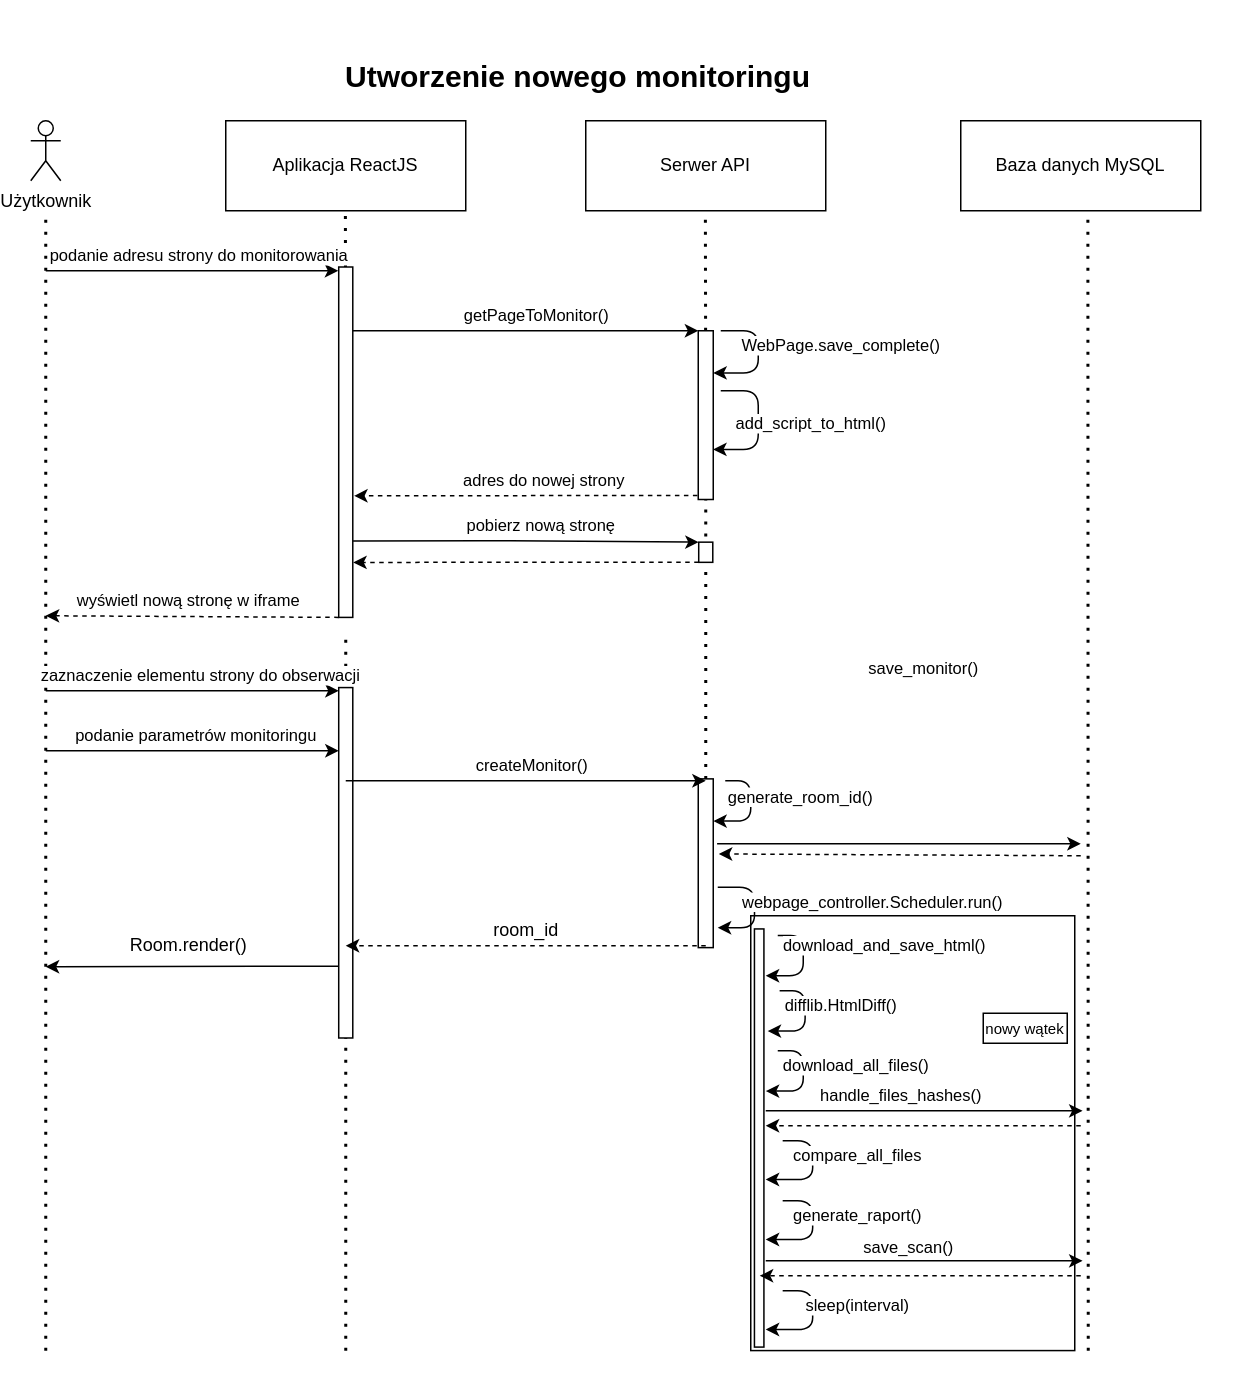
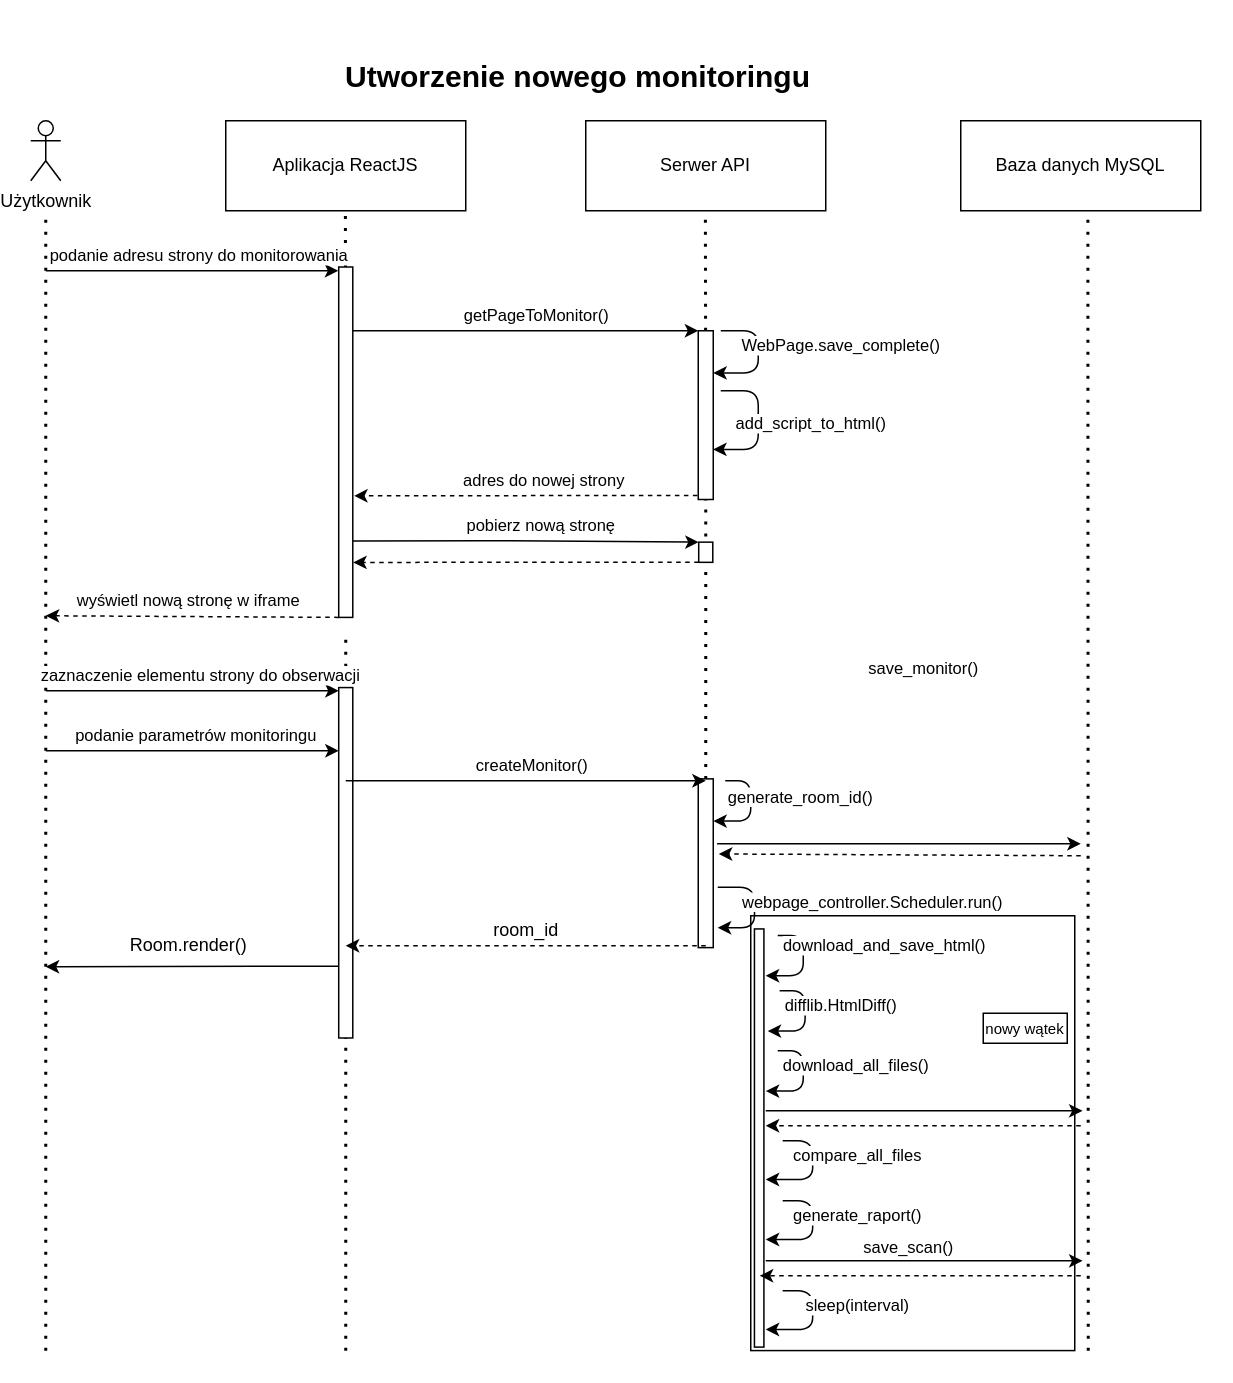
  <mxCell id="0" />
  <mxCell id="1" parent="0" />
  <mxCell id="2" value="Aplikacja ReactJS" style="rounded=0;whiteSpace=wrap;html=1;fillColor=none;" parent="1" vertex="1"><mxGeometry x="150" y="80" width="160" height="60" as="geometry" /></mxCell>
  <mxCell id="3" value="&lt;b&gt;&lt;font style=&quot;font-size: 20px&quot;&gt;Utworzenie nowego monitoringu&lt;/font&gt;&lt;/b&gt;" style="text;html=1;strokeColor=none;fillColor=none;align=center;verticalAlign=middle;whiteSpace=wrap;rounded=0;" parent="1" vertex="1"><mxGeometry x="150" width="470" height="60" as="geometry" y="20" /></mxCell>
  <mxCell id="4" value="Serwer API" style="rounded=0;whiteSpace=wrap;html=1;fillColor=none;" parent="1" vertex="1"><mxGeometry x="390" y="80" width="160" height="60" as="geometry" /></mxCell>
  <mxCell id="5" value="Baza danych MySQL" style="rounded=0;whiteSpace=wrap;html=1;fillColor=none;" parent="1" vertex="1"><mxGeometry x="640" y="80" width="160" height="60" as="geometry" /></mxCell>
  <mxCell id="6" value="Użytkownik" style="shape=umlActor;verticalLabelPosition=bottom;verticalAlign=top;html=1;outlineConnect=0;fillColor=none;" parent="1" vertex="1"><mxGeometry x="20" y="80" width="20" height="40" as="geometry" /></mxCell>
  <mxCell id="7" value="" style="endArrow=none;dashed=1;html=1;dashPattern=1 3;strokeWidth=2;" parent="1" source="19" edge="1"><mxGeometry width="50" height="50" relative="1" as="geometry"><mxPoint x="230" y="740" as="sourcePoint" /><mxPoint x="229.76" y="140" as="targetPoint" /></mxGeometry></mxCell>
  <mxCell id="8" value="" style="endArrow=none;dashed=1;html=1;dashPattern=1 3;strokeWidth=2;entryX=0.5;entryY=1;entryDx=0;entryDy=0;" parent="1" edge="1" source="28"><mxGeometry width="50" height="50" relative="1" as="geometry"><mxPoint x="470" y="518" as="sourcePoint" /><mxPoint x="469.75" y="140" as="targetPoint" /></mxGeometry></mxCell>
  <mxCell id="9" value="" style="endArrow=none;dashed=1;html=1;dashPattern=1 3;strokeWidth=2;entryX=0.5;entryY=1;entryDx=0;entryDy=0;" parent="1" edge="1"><mxGeometry width="50" height="50" relative="1" as="geometry"><mxPoint x="725" y="900" as="sourcePoint" /><mxPoint x="724.75" y="140" as="targetPoint" /></mxGeometry></mxCell>
  <mxCell id="10" value="" style="endArrow=none;dashed=1;html=1;dashPattern=1 3;strokeWidth=2;" parent="1" edge="1"><mxGeometry width="50" height="50" relative="1" as="geometry"><mxPoint x="30" y="900" as="sourcePoint" /><mxPoint x="30" y="140" as="targetPoint" /></mxGeometry></mxCell>
  <mxCell id="11" value="podanie adresu strony do   monitorowania" style="endArrow=classic;html=1;" parent="1" edge="1"><mxGeometry x="0.05" y="10" width="50" height="50" relative="1" as="geometry"><mxPoint x="30" y="180" as="sourcePoint" /><mxPoint x="225" y="180" as="targetPoint" /><mxPoint as="offset" /></mxGeometry></mxCell>
  <mxCell id="12" value="getPageToMonitor()" style="endArrow=classic;html=1;entryX=1;entryY=0;entryDx=0;entryDy=0;" parent="1" edge="1" target="28"><mxGeometry x="0.083" y="10" width="50" height="50" relative="1" as="geometry"><mxPoint x="230" y="220" as="sourcePoint" /><mxPoint x="470" y="220" as="targetPoint" /><mxPoint as="offset" /><Array as="points"><mxPoint x="340" y="220" /></Array></mxGeometry></mxCell>
  <mxCell id="13" value="WebPage.save_complete()" style="edgeStyle=elbowEdgeStyle;elbow=horizontal;endArrow=classic;html=1;entryX=0.75;entryY=1;entryDx=0;entryDy=0;" parent="1" target="28" edge="1"><mxGeometry x="-0.158" y="55" width="50" height="50" relative="1" as="geometry"><mxPoint x="480" y="220" as="sourcePoint" /><mxPoint x="530" y="170" as="targetPoint" /><Array as="points"><mxPoint x="505" y="230" /></Array><mxPoint as="offset" /></mxGeometry></mxCell>
  <mxCell id="14" value="add_script_to_html()" style="edgeStyle=elbowEdgeStyle;elbow=horizontal;endArrow=classic;html=1;entryX=0.297;entryY=0.99;entryDx=0;entryDy=0;entryPerimeter=0;" parent="1" edge="1" target="28"><mxGeometry y="35" width="50" height="50" relative="1" as="geometry"><mxPoint x="480" y="260" as="sourcePoint" /><mxPoint x="480" y="300" as="targetPoint" /><Array as="points"><mxPoint x="505" y="270" /></Array><mxPoint as="offset" /></mxGeometry></mxCell>
  <mxCell id="15" value="" style="endArrow=classic;html=1;dashed=1;entryX=0.347;entryY=1.095;entryDx=0;entryDy=0;entryPerimeter=0;exitX=0.024;exitY=-0.056;exitDx=0;exitDy=0;exitPerimeter=0;" parent="1" edge="1" target="19" source="28"><mxGeometry width="50" height="50" relative="1" as="geometry"><mxPoint x="460" y="330" as="sourcePoint" /><mxPoint x="230" y="330" as="targetPoint" /></mxGeometry></mxCell>
  <mxCell id="16" value="adres do nowej strony" style="edgeLabel;html=1;align=center;verticalAlign=middle;resizable=0;points=[];" parent="15" vertex="1" connectable="0"><mxGeometry x="0.302" relative="1" as="geometry"><mxPoint x="46.47" y="-10" as="offset" /></mxGeometry></mxCell>
  <mxCell id="17" value="pobierz nową stronę" style="endArrow=classic;html=1;entryX=1;entryY=0;entryDx=0;entryDy=0;exitX=0.218;exitY=1.019;exitDx=0;exitDy=0;exitPerimeter=0;" parent="1" edge="1" target="32" source="19"><mxGeometry x="0.083" y="10" width="50" height="50" relative="1" as="geometry"><mxPoint x="220" y="360" as="sourcePoint" /><mxPoint x="470" y="360" as="targetPoint" /><mxPoint as="offset" /><Array as="points"><mxPoint x="330" y="360" /></Array></mxGeometry></mxCell>
  <mxCell id="18" value="" style="endArrow=classic;html=1;dashed=1;exitX=0;exitY=0;exitDx=0;exitDy=0;entryX=0.157;entryY=1.03;entryDx=0;entryDy=0;entryPerimeter=0;" parent="1" edge="1" target="19" source="32"><mxGeometry width="50" height="50" relative="1" as="geometry"><mxPoint x="463" y="370" as="sourcePoint" /><mxPoint x="236" y="370" as="targetPoint" /></mxGeometry></mxCell>
  <mxCell id="19" value="" style="rounded=0;whiteSpace=wrap;html=1;rotation=-90;" parent="1" vertex="1"><mxGeometry x="113.2" y="289.61" width="233.6" height="9.38" as="geometry" /></mxCell>
  <mxCell id="20" value="" style="endArrow=none;dashed=1;html=1;dashPattern=1 3;strokeWidth=2;" parent="1" edge="1"><mxGeometry width="50" height="50" relative="1" as="geometry"><mxPoint x="230" y="900" as="sourcePoint" /><mxPoint x="230" y="420" as="targetPoint" /></mxGeometry></mxCell>
  <mxCell id="21" value="" style="endArrow=classic;html=1;dashed=1;exitX=0;exitY=0;exitDx=0;exitDy=0;" parent="1" source="19" edge="1"><mxGeometry width="50" height="50" relative="1" as="geometry"><mxPoint x="220" y="403" as="sourcePoint" /><mxPoint x="30" y="410" as="targetPoint" /></mxGeometry></mxCell>
  <mxCell id="22" value="wyświetl nową stronę w iframe" style="text;html=1;align=center;verticalAlign=middle;resizable=0;points=[];autosize=1;fontSize=11;" parent="1" vertex="1"><mxGeometry x="30" y="390" width="190" height="20" as="geometry" /></mxCell>
  <mxCell id="23" value="zaznaczenie elementu strony do obserwacji" style="endArrow=classic;html=1;entryX=0.991;entryY=-0.003;entryDx=0;entryDy=0;entryPerimeter=0;" parent="1" target="24" edge="1"><mxGeometry x="0.05" y="10" width="50" height="50" relative="1" as="geometry"><mxPoint x="30" y="460" as="sourcePoint" /><mxPoint x="220" y="460" as="targetPoint" /><mxPoint as="offset" /></mxGeometry></mxCell>
  <mxCell id="24" value="" style="rounded=0;whiteSpace=wrap;html=1;rotation=-90;" parent="1" vertex="1"><mxGeometry x="113.2" y="570" width="233.6" height="9.38" as="geometry" /></mxCell>
  <mxCell id="25" value="podanie parametrów monitoringu" style="endArrow=classic;html=1;entryX=0.991;entryY=-0.003;entryDx=0;entryDy=0;entryPerimeter=0;" parent="1" edge="1"><mxGeometry x="0.024" y="10" width="50" height="50" relative="1" as="geometry"><mxPoint x="30" y="500.01" as="sourcePoint" /><mxPoint x="225.282" y="500.002" as="targetPoint" /><mxPoint as="offset" /><Array as="points"><mxPoint x="120" y="500.01" /></Array></mxGeometry></mxCell>
  <mxCell id="26" value="createMonitor()" style="text;html=1;align=center;verticalAlign=middle;resizable=0;points=[];autosize=1;fontSize=11;" parent="1" vertex="1"><mxGeometry x="304" y="500" width="100" height="20" as="geometry" /></mxCell>
  <mxCell id="27" value="" style="rounded=0;whiteSpace=wrap;html=1;rotation=-90;" vertex="1" parent="1"><mxGeometry x="413.75" y="570" width="112.5" height="10" as="geometry" /></mxCell>
  <mxCell id="28" value="" style="rounded=0;whiteSpace=wrap;html=1;rotation=-90;" parent="1" vertex="1"><mxGeometry x="413.75" y="271.25" width="112.5" height="10" as="geometry" /></mxCell>
  <mxCell id="29" value="" style="endArrow=none;dashed=1;html=1;dashPattern=1 3;strokeWidth=2;entryX=0;entryY=0.5;entryDx=0;entryDy=0;" edge="1" parent="1" target="28"><mxGeometry width="50" height="50" relative="1" as="geometry"><mxPoint x="470" y="357.19" as="sourcePoint" /><mxPoint x="469.75" y="140" as="targetPoint" /></mxGeometry></mxCell>
  <mxCell id="30" value="" style="endArrow=none;dashed=1;html=1;dashPattern=1 3;strokeWidth=2;entryX=0;entryY=0.5;entryDx=0;entryDy=0;exitX=1;exitY=0.5;exitDx=0;exitDy=0;" edge="1" parent="1" source="27"><mxGeometry width="50" height="50" relative="1" as="geometry"><mxPoint x="470" y="518" as="sourcePoint" /><mxPoint x="470" y="372.19" as="targetPoint" /></mxGeometry></mxCell>
  <mxCell id="31" value="generate_room_id()" style="edgeStyle=elbowEdgeStyle;elbow=horizontal;endArrow=classic;html=1;entryX=0.75;entryY=1;entryDx=0;entryDy=0;" edge="1" parent="1" target="27"><mxGeometry x="-0.177" y="33" width="50" height="50" relative="1" as="geometry"><mxPoint x="483" y="520" as="sourcePoint" /><mxPoint x="478" y="548" as="targetPoint" /><Array as="points"><mxPoint x="500" y="510" /><mxPoint x="507.5" y="530" /></Array><mxPoint as="offset" /></mxGeometry></mxCell>
  <mxCell id="32" value="" style="rounded=0;whiteSpace=wrap;html=1;rotation=-90;" vertex="1" parent="1"><mxGeometry x="463.28" y="362.98" width="13.45" height="9.38" as="geometry" /></mxCell>
  <mxCell id="33" value="" style="endArrow=classic;html=1;exitX=0.616;exitY=1.257;exitDx=0;exitDy=0;exitPerimeter=0;" edge="1" parent="1" source="27"><mxGeometry width="50" height="50" relative="1" as="geometry"><mxPoint x="520" y="690" as="sourcePoint" /><mxPoint x="720" y="562" as="targetPoint" /></mxGeometry></mxCell>
  <mxCell id="34" value="save_monitor()" style="text;html=1;align=center;verticalAlign=middle;resizable=0;points=[];autosize=1;fontSize=11;" vertex="1" parent="1"><mxGeometry x="570" y="435" width="90" height="20" as="geometry" /></mxCell>
  <mxCell id="35" value="" style="endArrow=classic;html=1;dashed=1;entryX=0.555;entryY=1.371;entryDx=0;entryDy=0;entryPerimeter=0;" edge="1" parent="1" target="27"><mxGeometry width="50" height="50" relative="1" as="geometry"><mxPoint x="720" y="570" as="sourcePoint" /><mxPoint x="480" y="630" as="targetPoint" /></mxGeometry></mxCell>
  <mxCell id="36" value="" style="endArrow=classic;html=1;" edge="1" parent="1"><mxGeometry x="0.083" y="10" width="50" height="50" relative="1" as="geometry"><mxPoint x="230" y="520" as="sourcePoint" /><mxPoint x="470" y="520" as="targetPoint" /><mxPoint as="offset" /><Array as="points"><mxPoint x="330" y="520" /></Array></mxGeometry></mxCell>
  <mxCell id="37" value="" style="endArrow=classic;html=1;dashed=1;" edge="1" parent="1"><mxGeometry width="50" height="50" relative="1" as="geometry"><mxPoint x="470" y="630" as="sourcePoint" /><mxPoint x="230" y="630" as="targetPoint" /></mxGeometry></mxCell>
  <mxCell id="38" value="webpage_controller.Scheduler.run()" style="edgeStyle=elbowEdgeStyle;elbow=horizontal;endArrow=classic;html=1;" edge="1" parent="1"><mxGeometry x="-0.118" y="78" width="50" height="50" relative="1" as="geometry"><mxPoint x="478" y="591" as="sourcePoint" /><mxPoint x="478" y="618" as="targetPoint" /><Array as="points"><mxPoint x="502.5" y="601" /></Array><mxPoint as="offset" /></mxGeometry></mxCell>
  <mxCell id="39" value="room_id" style="text;html=1;align=center;verticalAlign=middle;resizable=0;points=[];autosize=1;" vertex="1" parent="1"><mxGeometry x="320" y="610" width="60" height="20" as="geometry" /></mxCell>
  <mxCell id="40" value="" style="endArrow=classic;html=1;exitX=0.205;exitY=-0.033;exitDx=0;exitDy=0;exitPerimeter=0;" edge="1" parent="1" source="24"><mxGeometry width="50" height="50" relative="1" as="geometry"><mxPoint x="100" y="670" as="sourcePoint" /><mxPoint x="30" y="644" as="targetPoint" /></mxGeometry></mxCell>
  <mxCell id="41" value="Room.render()" style="text;html=1;align=center;verticalAlign=middle;resizable=0;points=[];autosize=1;" vertex="1" parent="1"><mxGeometry x="80" y="620" width="90" height="20" as="geometry" /></mxCell>
  <mxCell id="42" value="" style="rounded=0;whiteSpace=wrap;html=1;rotation=-90;" vertex="1" parent="1"><mxGeometry x="366.23" y="755.01" width="278.77" height="6.32" as="geometry" /></mxCell>
  <mxCell id="43" value="download_and_save_html()" style="edgeStyle=elbowEdgeStyle;elbow=horizontal;endArrow=classic;html=1;entryX=0.75;entryY=1;entryDx=0;entryDy=0;" edge="1" parent="1"><mxGeometry x="-0.307" y="54" width="50" height="50" relative="1" as="geometry"><mxPoint x="518" y="623.13" as="sourcePoint" /><mxPoint x="510" y="650.005" as="targetPoint" /><Array as="points"><mxPoint x="535" y="613.13" /><mxPoint x="542.5" y="633.13" /></Array><mxPoint as="offset" /></mxGeometry></mxCell>
  <mxCell id="44" value="" style="rounded=0;whiteSpace=wrap;html=1;fillColor=none;" vertex="1" parent="1"><mxGeometry x="500" y="610" width="216" height="289.89" as="geometry" /></mxCell>
  <mxCell id="45" value="&lt;span style=&quot;font-size: 10px&quot;&gt;nowy wątek&lt;/span&gt;" style="rounded=0;whiteSpace=wrap;html=1;fillColor=none;" vertex="1" parent="1"><mxGeometry x="655" y="675" width="56" height="20" as="geometry" /></mxCell>
  <mxCell id="46" value="difflib.HtmlDiff()" style="edgeStyle=elbowEdgeStyle;elbow=horizontal;endArrow=classic;html=1;entryX=0.75;entryY=1;entryDx=0;entryDy=0;" edge="1" parent="1"><mxGeometry x="-0.216" y="24" width="50" height="50" relative="1" as="geometry"><mxPoint x="519.25" y="660" as="sourcePoint" /><mxPoint x="511.25" y="686.875" as="targetPoint" /><Array as="points"><mxPoint x="536.25" y="650" /><mxPoint x="543.75" y="670" /></Array><mxPoint as="offset" /></mxGeometry></mxCell>
  <mxCell id="47" value="download_all_files()" style="edgeStyle=elbowEdgeStyle;elbow=horizontal;endArrow=classic;html=1;entryX=0.75;entryY=1;entryDx=0;entryDy=0;" edge="1" parent="1"><mxGeometry x="-0.216" y="35" width="50" height="50" relative="1" as="geometry"><mxPoint x="518" y="700" as="sourcePoint" /><mxPoint x="510" y="726.875" as="targetPoint" /><Array as="points"><mxPoint x="535" y="690" /><mxPoint x="542.5" y="710" /></Array><mxPoint as="offset" /></mxGeometry></mxCell>
- <mxCell id="48" value="&lt;font style=&quot;font-size: 11px&quot;&gt;handle_files_hashes()&lt;/font&gt;" style="text;html=1;align=center;verticalAlign=middle;resizable=0;points=[];autosize=1;" vertex="1" parent="1"><mxGeometry x="540" y="720" width="120" height="20" as="geometry" /></mxCell>
  <mxCell id="49" value="" style="endArrow=classic;html=1;" edge="1" parent="1"><mxGeometry width="50" height="50" relative="1" as="geometry"><mxPoint x="510" y="740" as="sourcePoint" /><mxPoint x="721.21" y="740.05" as="targetPoint" /></mxGeometry></mxCell>
  <mxCell id="50" value="" style="endArrow=classic;html=1;dashed=1;" edge="1" parent="1"><mxGeometry width="50" height="50" relative="1" as="geometry"><mxPoint x="720" y="850" as="sourcePoint" /><mxPoint x="506" y="850" as="targetPoint" /></mxGeometry></mxCell>
  <mxCell id="51" value="compare_all_files" style="edgeStyle=elbowEdgeStyle;elbow=horizontal;endArrow=classic;html=1;entryX=0.083;entryY=0.996;entryDx=0;entryDy=0;entryPerimeter=0;" edge="1" parent="1"><mxGeometry x="-0.216" y="30" width="50" height="50" relative="1" as="geometry"><mxPoint x="521.28" y="760" as="sourcePoint" /><mxPoint x="509.995" y="785.855" as="targetPoint" /><Array as="points"><mxPoint x="541.28" y="750" /><mxPoint x="548.78" y="770" /></Array><mxPoint as="offset" /></mxGeometry></mxCell>
  <mxCell id="52" value="generate_raport()" style="edgeStyle=elbowEdgeStyle;elbow=horizontal;endArrow=classic;html=1;entryX=0.083;entryY=0.996;entryDx=0;entryDy=0;entryPerimeter=0;" edge="1" parent="1"><mxGeometry x="-0.216" y="30" width="50" height="50" relative="1" as="geometry"><mxPoint x="521.28" y="800" as="sourcePoint" /><mxPoint x="509.995" y="825.855" as="targetPoint" /><Array as="points"><mxPoint x="541.28" y="790" /><mxPoint x="548.78" y="810" /></Array><mxPoint as="offset" /></mxGeometry></mxCell>
  <mxCell id="53" value="" style="endArrow=classic;html=1;" edge="1" parent="1"><mxGeometry width="50" height="50" relative="1" as="geometry"><mxPoint x="510" y="840" as="sourcePoint" /><mxPoint x="721.21" y="840.05" as="targetPoint" /></mxGeometry></mxCell>
  <mxCell id="54" value="save_scan()" style="edgeLabel;html=1;align=center;verticalAlign=middle;resizable=0;points=[];fontSize=11;" vertex="1" connectable="0" parent="53"><mxGeometry x="-0.111" y="1" relative="1" as="geometry"><mxPoint y="-9.02" as="offset" /></mxGeometry></mxCell>
  <mxCell id="55" value="sleep(interval)" style="edgeStyle=elbowEdgeStyle;elbow=horizontal;endArrow=classic;html=1;entryX=0.083;entryY=0.996;entryDx=0;entryDy=0;entryPerimeter=0;" edge="1" parent="1"><mxGeometry x="-0.216" y="30" width="50" height="50" relative="1" as="geometry"><mxPoint x="521.28" y="860" as="sourcePoint" /><mxPoint x="509.995" y="885.855" as="targetPoint" /><Array as="points"><mxPoint x="541.28" y="850" /><mxPoint x="548.78" y="870" /></Array><mxPoint as="offset" /></mxGeometry></mxCell>
  <mxCell id="56" value="" style="endArrow=classic;html=1;dashed=1;entryX=0.555;entryY=1.371;entryDx=0;entryDy=0;entryPerimeter=0;" edge="1" parent="1"><mxGeometry width="50" height="50" relative="1" as="geometry"><mxPoint x="720" y="750" as="sourcePoint" /><mxPoint x="510" y="750.003" as="targetPoint" /></mxGeometry></mxCell>
